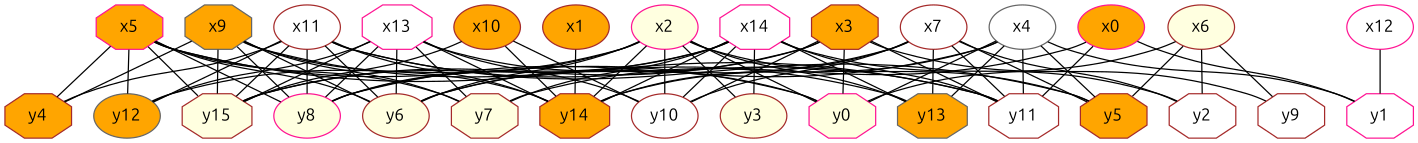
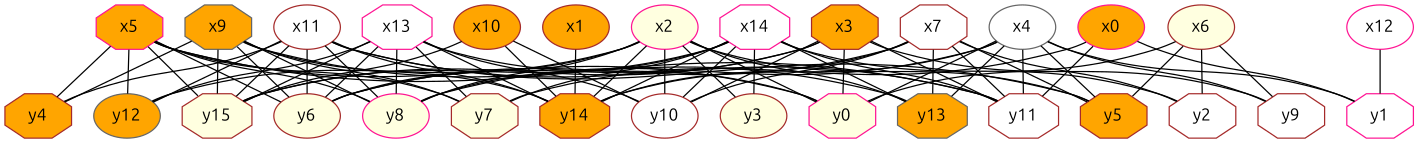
  strict graph {
    fontname=Ubuntu
    node [color=brown fillcolor=white fontname=Ubuntu shape=octagon style=filled]
    edge [fontname=Ubuntu]
    x11 [shape=ellipse]
    y5 [fillcolor=orange]
    y12 [color=gray40 fillcolor=orange shape=ellipse]
    y8 [color=deeppink fillcolor=lightyellow shape=ellipse]
    y15 [fillcolor=lightyellow]
    y4 [fillcolor=orange]
    y11
    y6 [fillcolor=lightyellow shape=ellipse]
    y14 [fillcolor=orange]
    x1 [fillcolor=orange shape=ellipse]
-   x7 [shape=ellipse]
+   x7
    y2
    y13 [color=gray40 fillcolor=orange]
    y10 [shape=ellipse]
    x0 [color=deeppink fillcolor=orange shape=ellipse]
    y1 [color=deeppink]
    y7 [fillcolor=lightyellow]
    x9 [color=gray40 fillcolor=orange]
    x13 [color=deeppink]
    y0 [color=deeppink fillcolor=lightyellow]
    x5 [color=deeppink fillcolor=orange]
    x14 [color=deeppink]
    y3 [fillcolor=lightyellow shape=ellipse]
    x4 [color=gray40 shape=ellipse]
    y9
    x2 [color=deeppink fillcolor=lightyellow shape=ellipse]
    x3 [fillcolor=orange]
    x10 [fillcolor=orange shape=ellipse]
    x12 [color=deeppink shape=ellipse]
    x6 [fillcolor=lightyellow shape=ellipse]
    x11 -- y5
    x11 -- y12
    x11 -- y8
    x11 -- y15
    x11 -- y4
    x11 -- y11
    x11 -- y6
    x11 -- y14
    x1 -- y14
    x7 -- y5
    x7 -- y11
    x7 -- y6
    x7 -- y14
    x7 -- y2
    x7 -- y13
    x7 -- y10
    x0 -- y11
    x0 -- y1
    x0 -- y7
    x9 -- y8
    x9 -- y15
    x9 -- y4
    x9 -- y6
    x9 -- y14
    x9 -- y13
    x9 -- y7
    x13 -- y12
    x13 -- y8
    x13 -- y15
    x13 -- y6
    x13 -- y14
    x13 -- y10
    x13 -- y7
    x13 -- y0
    x5 -- y12
    x5 -- y8
    x5 -- y15
    x5 -- y4
    x5 -- y11
    x5 -- y6
    x5 -- y7
    x5 -- y0
    x14 -- y8
    x14 -- y15
    x14 -- y11
    x14 -- y14
    x14 -- y2
    x14 -- y13
    x14 -- y10
    x14 -- y7
    x14 -- y3
    x4 -- y5
    x4 -- y8
    x4 -- y11
    x4 -- y14
    x4 -- y13
    x4 -- y1
    x4 -- y0
+   x4 -- y9
    x2 -- y5
    x2 -- y12
    x2 -- y8
    x2 -- y6
    x2 -- y14
    x2 -- y13
    x2 -- y10
    x2 -- y0
    x2 -- y3
    x3 -- y15
    x3 -- y11
    x3 -- y6
    x3 -- y10
    x3 -- y0
    x3 -- y9
    x10 -- y15
    x10 -- y14
    x10 -- y10
    x12 -- y1
    x6 -- y5
    x6 -- y2
    x6 -- y0
    x6 -- y9
  }
